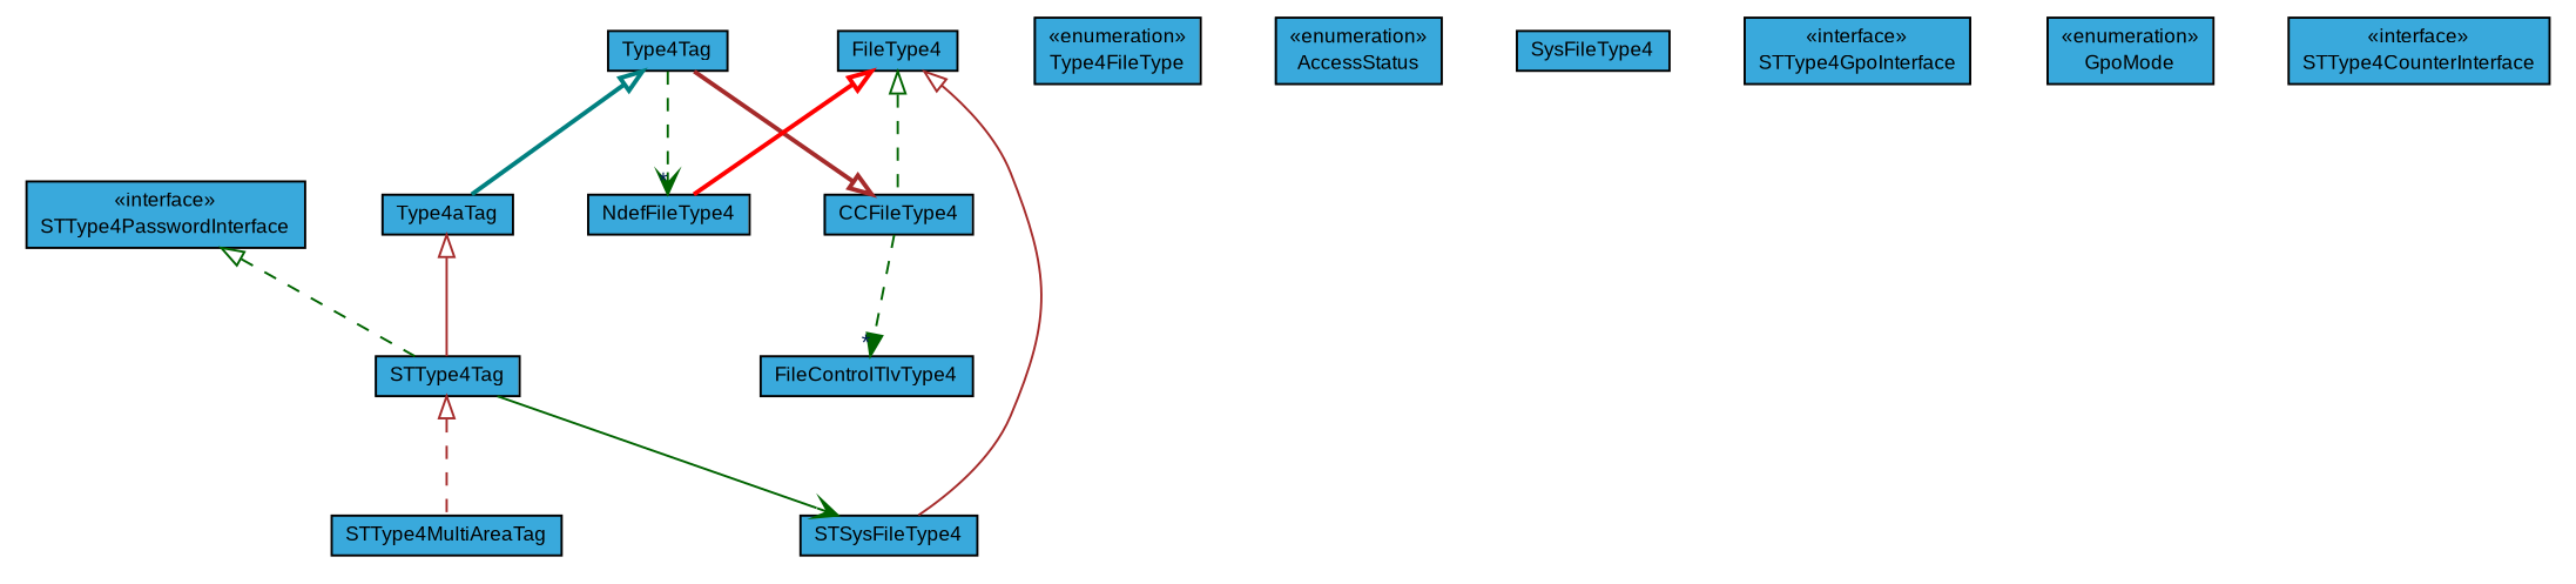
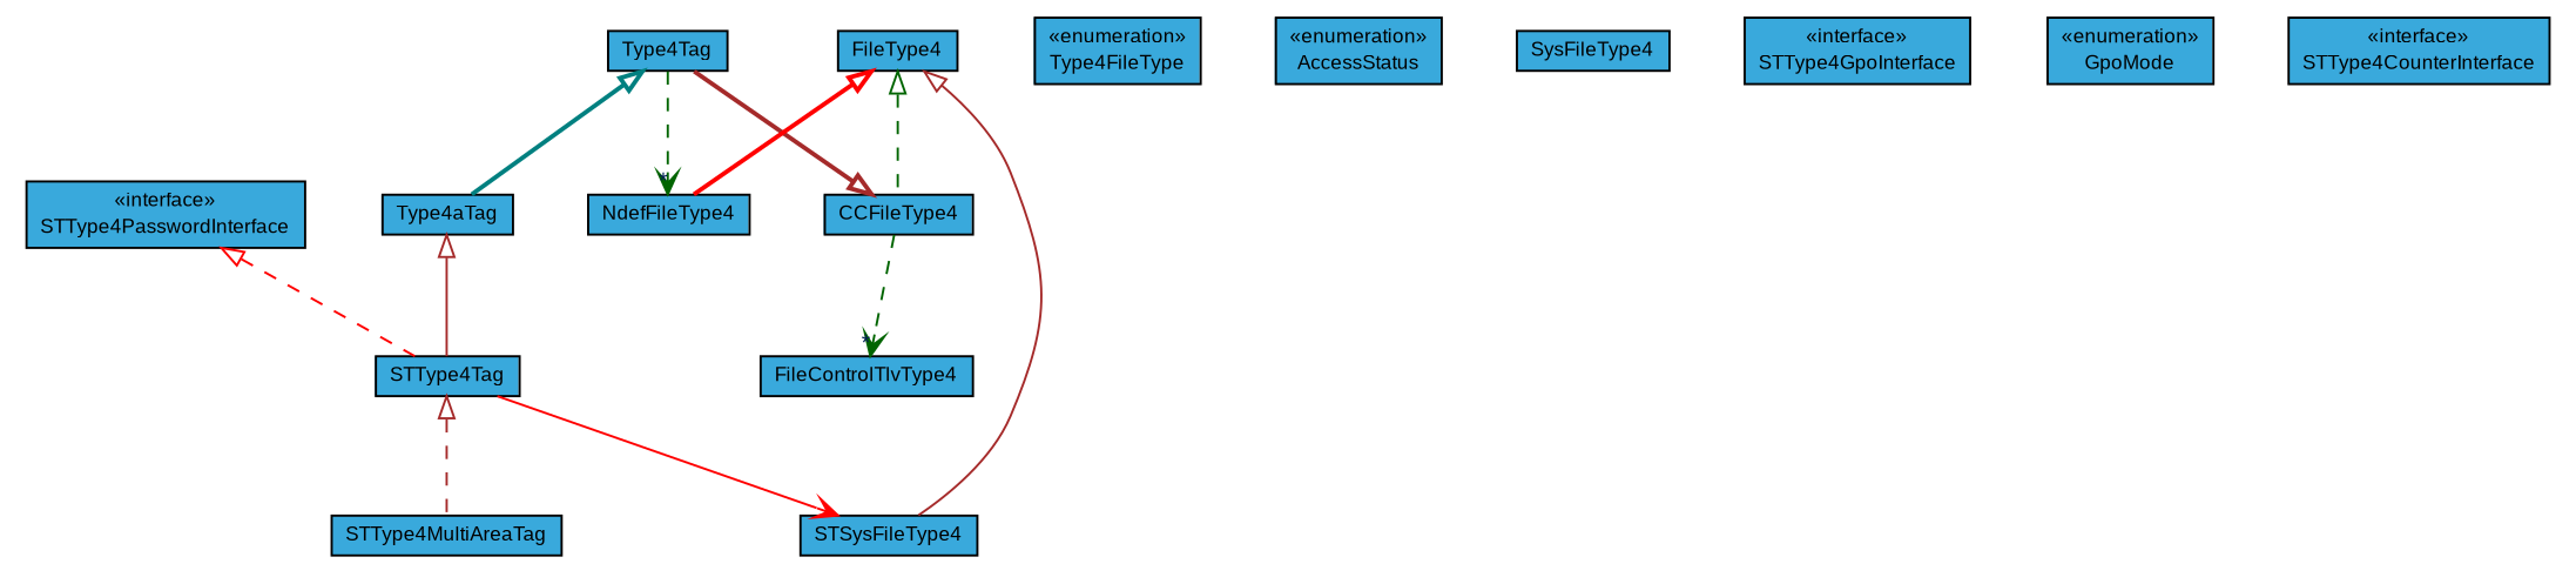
  digraph {
    nodesep=0.25
    ranksep=0.5
    node [fontcolor=black fontname=arial fontsize=9.0 shape=plaintext]
    edge [arrowtail=empty color=brown dir=back fontname=arial fontsize=10 headport=p labelfontname=arial labelfontsize=10 style=dashed tailport=p]
    n1 [label=<<table title="com.st.st25sdk.type4a.Type4Tag" border="0" cellborder="1" cellspacing="0" cellpadding="2" port="p" bgcolor="#39a9dc" href="./Type4Tag.html"> 		<tr><td><table border="0" cellspacing="0" cellpadding="1"> <tr><td align="center" balign="center"> Type4Tag </td></tr> 		</table></td></tr> 		</table>>]
    n2 [label=<<table title="com.st.st25sdk.type4a.Type4aTag" border="0" cellborder="1" cellspacing="0" cellpadding="2" port="p" bgcolor="#39a9dc" href="./Type4aTag.html"> 		<tr><td><table border="0" cellspacing="0" cellpadding="1"> <tr><td align="center" balign="center"> Type4aTag </td></tr> 		</table></td></tr> 		</table>>]
    n3 [label=<<table title="com.st.st25sdk.type4a.NdefFileType4" border="0" cellborder="1" cellspacing="0" cellpadding="2" port="p" bgcolor="#39a9dc" href="./NdefFileType4.html"> 		<tr><td><table border="0" cellspacing="0" cellpadding="1"> <tr><td align="center" balign="center"> NdefFileType4 </td></tr> 		</table></td></tr> 		</table>>]
    n4 [label=<<table title="com.st.st25sdk.type4a.CCFileType4" border="0" cellborder="1" cellspacing="0" cellpadding="2" port="p" bgcolor="#39a9dc" href="./CCFileType4.html"> 		<tr><td><table border="0" cellspacing="0" cellpadding="1"> <tr><td align="center" balign="center"> CCFileType4 </td></tr> 		</table></td></tr> 		</table>>]
    n5 [label=<<table title="com.st.st25sdk.type4a.STType4Tag" border="0" cellborder="1" cellspacing="0" cellpadding="2" port="p" bgcolor="#39a9dc" href="./STType4Tag.html"> 		<tr><td><table border="0" cellspacing="0" cellpadding="1"> <tr><td align="center" balign="center"> STType4Tag </td></tr> 		</table></td></tr> 		</table>>]
    n6 [label=<<table title="com.st.st25sdk.type4a.FileControlTlvType4" border="0" cellborder="1" cellspacing="0" cellpadding="2" port="p" bgcolor="#39a9dc" href="./FileControlTlvType4.html"> 		<tr><td><table border="0" cellspacing="0" cellpadding="1"> <tr><td align="center" balign="center"> FileControlTlvType4 </td></tr> 		</table></td></tr> 		</table>>]
    n7 [label=<<table title="com.st.st25sdk.type4a.Type4Tag.Type4FileType" border="0" cellborder="1" cellspacing="0" cellpadding="2" port="p" bgcolor="#39a9dc" href="./Type4Tag.Type4FileType.html"> 		<tr><td><table border="0" cellspacing="0" cellpadding="1"> <tr><td align="center" balign="center"> &#171;enumeration&#187; </td></tr> <tr><td align="center" balign="center"> Type4FileType </td></tr> 		</table></td></tr> 		</table>>]
    n8 [label=<<table title="com.st.st25sdk.type4a.Type4Tag.AccessStatus" border="0" cellborder="1" cellspacing="0" cellpadding="2" port="p" bgcolor="#39a9dc" href="./Type4Tag.AccessStatus.html"> 		<tr><td><table border="0" cellspacing="0" cellpadding="1"> <tr><td align="center" balign="center"> &#171;enumeration&#187; </td></tr> <tr><td align="center" balign="center"> AccessStatus </td></tr> 		</table></td></tr> 		</table>>]
    n9 [label=<<table title="com.st.st25sdk.type4a.STType4MultiAreaTag" border="0" cellborder="1" cellspacing="0" cellpadding="2" port="p" bgcolor="#39a9dc" href="./STType4MultiAreaTag.html"> 		<tr><td><table border="0" cellspacing="0" cellpadding="1"> <tr><td align="center" balign="center"> STType4MultiAreaTag </td></tr> 		</table></td></tr> 		</table>>]
    n10 [label=<<table title="com.st.st25sdk.type4a.STSysFileType4" border="0" cellborder="1" cellspacing="0" cellpadding="2" port="p" bgcolor="#39a9dc" href="./STSysFileType4.html"> 		<tr><td><table border="0" cellspacing="0" cellpadding="1"> <tr><td align="center" balign="center"> STSysFileType4 </td></tr> 		</table></td></tr> 		</table>>]
    n11 [label=<<table title="com.st.st25sdk.type4a.SysFileType4" border="0" cellborder="1" cellspacing="0" cellpadding="2" port="p" bgcolor="#39a9dc" href="./SysFileType4.html"> 		<tr><td><table border="0" cellspacing="0" cellpadding="1"> <tr><td align="center" balign="center"> SysFileType4 </td></tr> 		</table></td></tr> 		</table>>]
    n12 [label=<<table title="com.st.st25sdk.type4a.STType4PasswordInterface" border="0" cellborder="1" cellspacing="0" cellpadding="2" port="p" bgcolor="#39a9dc" href="./STType4PasswordInterface.html"> 		<tr><td><table border="0" cellspacing="0" cellpadding="1"> <tr><td align="center" balign="center"> &#171;interface&#187; </td></tr> <tr><td align="center" balign="center"> STType4PasswordInterface </td></tr> 		</table></td></tr> 		</table>>]
    n13 [label=<<table title="com.st.st25sdk.type4a.STType4GpoInterface" border="0" cellborder="1" cellspacing="0" cellpadding="2" port="p" bgcolor="#39a9dc" href="./STType4GpoInterface.html"> 		<tr><td><table border="0" cellspacing="0" cellpadding="1"> <tr><td align="center" balign="center"> &#171;interface&#187; </td></tr> <tr><td align="center" balign="center"> STType4GpoInterface </td></tr> 		</table></td></tr> 		</table>>]
    n14 [label=<<table title="com.st.st25sdk.type4a.STType4GpoInterface.GpoMode" border="0" cellborder="1" cellspacing="0" cellpadding="2" port="p" bgcolor="#39a9dc" href="./STType4GpoInterface.GpoMode.html"> 		<tr><td><table border="0" cellspacing="0" cellpadding="1"> <tr><td align="center" balign="center"> &#171;enumeration&#187; </td></tr> <tr><td align="center" balign="center"> GpoMode </td></tr> 		</table></td></tr> 		</table>>]
    n15 [label=<<table title="com.st.st25sdk.type4a.STType4CounterInterface" border="0" cellborder="1" cellspacing="0" cellpadding="2" port="p" bgcolor="#39a9dc" href="./STType4CounterInterface.html"> 		<tr><td><table border="0" cellspacing="0" cellpadding="1"> <tr><td align="center" balign="center"> &#171;interface&#187; </td></tr> <tr><td align="center" balign="center"> STType4CounterInterface </td></tr> 		</table></td></tr> 		</table>>]
    n16 [label=<<table title="com.st.st25sdk.type4a.FileType4" border="0" cellborder="1" cellspacing="0" cellpadding="2" port="p" bgcolor="#39a9dc" href="./FileType4.html"> 		<tr><td><table border="0" cellspacing="0" cellpadding="1"> <tr><td align="center" balign="center"> FileType4 </td></tr> 		</table></td></tr> 		</table>>]
    n1 -> n2 [color=teal style=bold]
    n1 -> n3 [arrowhead=vee color=darkgreen fontcolor="#002052" fontsize=10.0 headlabel="*" arrowtail="" dir=""]
    n1 -> n4 [arrowhead=onormal fontcolor="#002052" fontsize=10.0 style=bold arrowtail="" dir=""]
    n2 -> n5 [style=solid]
-   n4 -> n6 [arrowhead=normal color=darkgreen fontcolor="#002052" fontsize=10.0 headlabel="*" arrowtail="" dir=""]
+   n4 -> n6 [arrowhead=vee color=darkgreen fontcolor="#002052" fontsize=10.0 headlabel="*" arrowtail="" dir=""]
    n5 -> n9
-   n5 -> n10 [arrowhead=vee color=darkgreen fontcolor="#002052" fontsize=10.0 style=solid arrowtail="" dir=""]
-   n12 -> n5 [color=darkgreen]
+   n5 -> n10 [arrowhead=vee color=red fontcolor="#002052" fontsize=10.0 style=solid arrowtail="" dir=""]
+   n12 -> n5 [color=red]
    n16 -> n3 [color=red style=bold]
    n16 -> n4 [color=darkgreen]
    n16 -> n10 [style=solid]
  }
